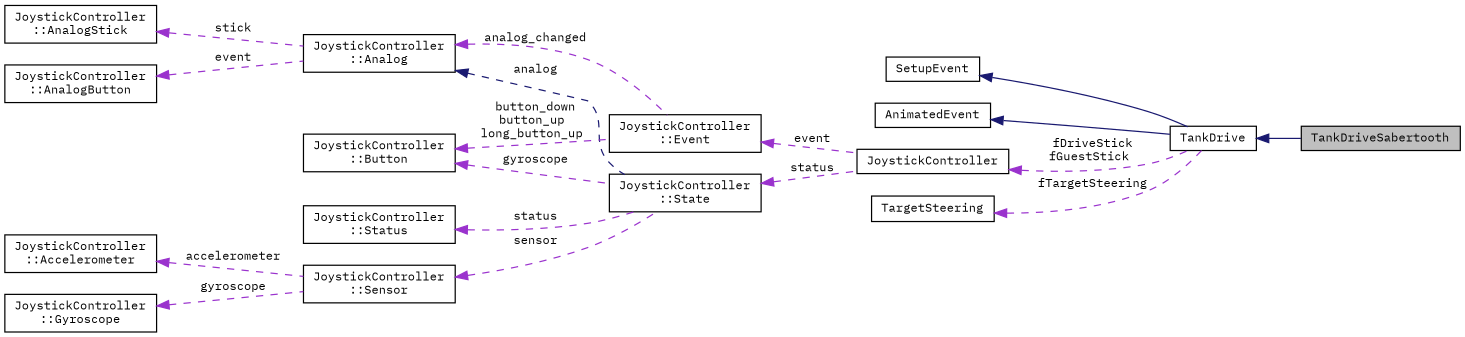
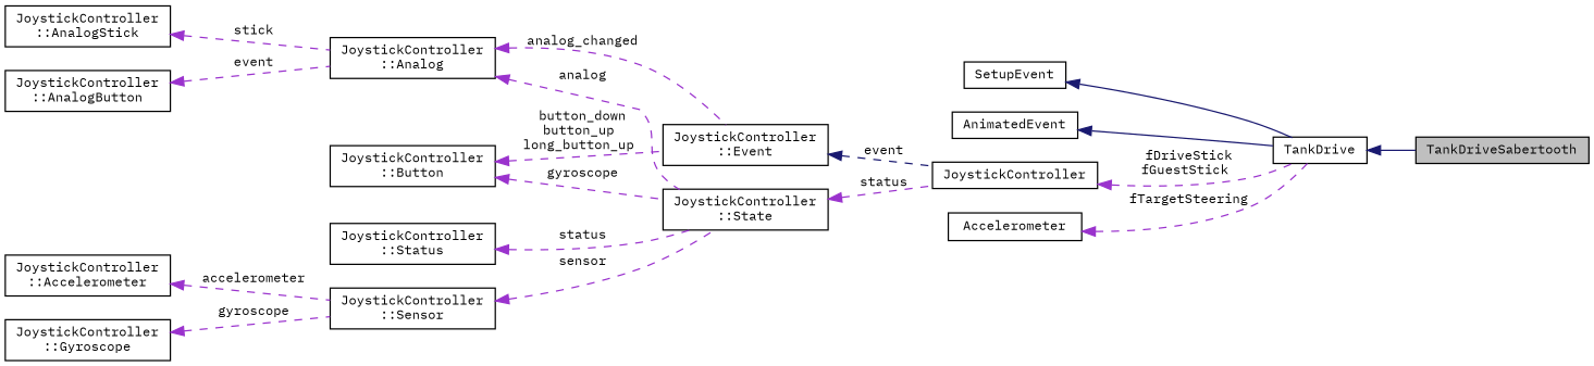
  digraph {
    fontname="IBM Plex Mono"
    rankdir=LR
    node [color=black fillcolor=white fontname="IBM Plex Mono" fontsize=10 shape=record style=filled]
    edge [color=darkorchid3 dir=back fontname="IBM Plex Mono" fontsize=10 labelfontname=Helvetica labelfontsize=10 style=dashed]
    n1 [fillcolor=grey75 fontcolor=black height=0.2 label=TankDriveSabertooth width=0.4]
    n2 [height=0.2 label=TankDrive width=0.4]
    n3 [height=0.2 label=SetupEvent width=0.4]
    n4 [height=0.2 label=AnimatedEvent width=0.4]
    n5 [height=0.2 label=JoystickController width=0.4]
    n6 [height=0.2 label="JoystickController\l::State" width=0.4]
    n7 [height=0.2 label="JoystickController\l::Analog" width=0.4]
    n8 [height=0.2 label="JoystickController\l::Event" width=0.4]
    n9 [height=0.2 label="JoystickController\l::AnalogStick" width=0.4]
    n10 [height=0.2 label="JoystickController\l::AnalogButton" width=0.4]
    n11 [height=0.2 label="JoystickController\l::Button" width=0.4]
    n12 [height=0.2 label="JoystickController\l::Status" width=0.4]
    n13 [height=0.2 label="JoystickController\l::Sensor" width=0.4]
    n14 [height=0.2 label="JoystickController\l::Accelerometer" width=0.4]
    n15 [height=0.2 label="JoystickController\l::Gyroscope" width=0.4]
-   n16 [height=0.2 label=TargetSteering width=0.4]
+   n16 [height=0.2 label=Accelerometer width=0.4]
    n2 -> n1 [color=midnightblue style=solid]
    n3 -> n2 [color=midnightblue style=solid]
    n4 -> n2 [color=midnightblue style=solid]
    n5 -> n2 [label=" fDriveStick\nfGuestStick"]
    n6 -> n5 [label=" status"]
-   n7 -> n6 [color=midnightblue label=" analog"]
+   n7 -> n6 [label=" analog"]
    n7 -> n8 [label=" analog_changed"]
-   n8 -> n5 [label=" event"]
+   n8 -> n5 [color=midnightblue label=" event"]
    n9 -> n7 [label=" stick"]
    n10 -> n7 [label=" event"]
    n11 -> n6 [label=" gyroscope"]
    n11 -> n8 [label=" button_down\nbutton_up\nlong_button_up"]
    n12 -> n6 [label=" status"]
    n13 -> n6 [label=" sensor"]
    n14 -> n13 [label=" accelerometer"]
    n15 -> n13 [label=" gyroscope"]
    n16 -> n2 [label=" fTargetSteering"]
  }
